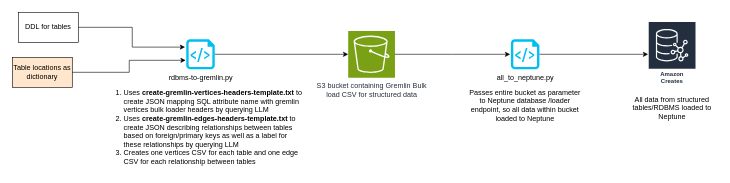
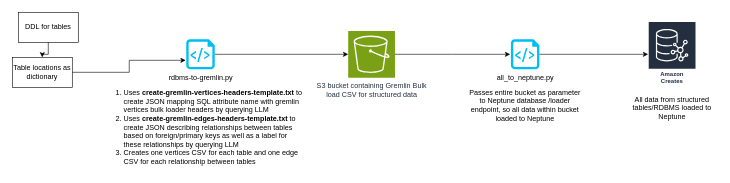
  <mxCell id="0" />
  <mxCell id="1" parent="0" />
  <mxCell id="2" value="DDL for tables" style="rounded=0;whiteSpace=wrap;html=1;" vertex="1" parent="1"><mxGeometry x="30" y="20" width="100" height="50" as="geometry" /></mxCell>
- <mxCell id="3" value="Table locations as dictionary" style="rounded=0;whiteSpace=wrap;html=1;fillColor=#ffe6cc;" vertex="1" parent="1"><mxGeometry x="20" y="95" width="100" height="50" as="geometry" /></mxCell>
+ <mxCell id="3" value="Table locations as dictionary" style="rounded=0;whiteSpace=wrap;html=1;" vertex="1" parent="1"><mxGeometry x="20" y="95" width="100" height="50" as="geometry" /></mxCell>
  <mxCell id="4" style="edgeStyle=orthogonalEdgeStyle;rounded=0;orthogonalLoop=1;jettySize=auto;html=1;" edge="1" parent="1" source="5" target="11"><mxGeometry relative="1" as="geometry" /></mxCell>
  <mxCell id="5" value="all_to_neptune.py" style="verticalLabelPosition=bottom;html=1;verticalAlign=top;align=center;strokeColor=none;fillColor=#00BEF2;shape=mxgraph.azure.script_file;pointerEvents=1;" vertex="1" parent="1"><mxGeometry x="851.25" y="65" width="47.5" height="50" as="geometry" /></mxCell>
  <mxCell id="6" value="&lt;ol&gt;&lt;li&gt;Uses &lt;b&gt;create-gremlin-vertices-headers-template.txt&lt;/b&gt; to create JSON mapping SQL attribute name with gremlin vertices bulk loader headers by querying LLM&lt;br&gt;&lt;/li&gt;&lt;li&gt;Uses &lt;b&gt;create-gremlin-edges-headers-template.txt&lt;/b&gt; to create JSON describing relationships between tables based on foreign/primary keys as well as a label for these relationships by querying LLM&lt;br&gt;&lt;/li&gt;&lt;li&gt;Creates one vertices CSV for each table and one edge CSV for each relationship between tables&lt;br&gt;&lt;/li&gt;&lt;/ol&gt;" style="text;strokeColor=none;fillColor=none;html=1;whiteSpace=wrap;verticalAlign=middle;overflow=hidden;" vertex="1" parent="1"><mxGeometry x="163.75" y="133" width="340" height="150" as="geometry" /></mxCell>
  <mxCell id="7" value="&lt;div&gt;S3 bucket containing Gremlin Bulk &lt;br&gt;&lt;/div&gt;&lt;div&gt;load CSV for structured data&lt;/div&gt;" style="sketch=0;points=[[0,0,0],[0.25,0,0],[0.5,0,0],[0.75,0,0],[1,0,0],[0,1,0],[0.25,1,0],[0.5,1,0],[0.75,1,0],[1,1,0],[0,0.25,0],[0,0.5,0],[0,0.75,0],[1,0.25,0],[1,0.5,0],[1,0.75,0]];outlineConnect=0;fontColor=#232F3E;fillColor=#7AA116;strokeColor=#ffffff;dashed=0;verticalLabelPosition=bottom;verticalAlign=top;align=center;html=1;fontSize=12;fontStyle=0;aspect=fixed;shape=mxgraph.aws4.resourceIcon;resIcon=mxgraph.aws4.s3;" vertex="1" parent="1"><mxGeometry x="580" y="51" width="78" height="78" as="geometry" /></mxCell>
  <mxCell id="8" style="edgeStyle=orthogonalEdgeStyle;rounded=0;orthogonalLoop=1;jettySize=auto;html=1;" edge="1" parent="1" source="9" target="7"><mxGeometry relative="1" as="geometry" /></mxCell>
  <mxCell id="9" value="rdbms-to-gremlin.py" style="verticalLabelPosition=bottom;html=1;verticalAlign=top;align=center;strokeColor=none;fillColor=#00BEF2;shape=mxgraph.azure.script_file;pointerEvents=1;" vertex="1" parent="1"><mxGeometry x="310" y="65" width="47.5" height="50" as="geometry" /></mxCell>
  <mxCell id="10" value="Passes entire bucket as parameter to Neptune database /loader endpoint, so all data within bucket loaded to Neptune" style="text;html=1;align=center;verticalAlign=middle;whiteSpace=wrap;rounded=0;" vertex="1" parent="1"><mxGeometry x="780" y="160" width="190" height="30" as="geometry" /></mxCell>
  <mxCell id="11" value="Amazon Creates" style="sketch=0;outlineConnect=0;fontColor=#232F3E;gradientColor=none;strokeColor=#ffffff;fillColor=#232F3E;dashed=0;verticalLabelPosition=middle;verticalAlign=bottom;align=center;html=1;whiteSpace=wrap;fontSize=10;fontStyle=1;spacing=3;shape=mxgraph.aws4.productIcon;prIcon=mxgraph.aws4.neptune;" vertex="1" parent="1"><mxGeometry x="1080" y="35" width="80" height="110" as="geometry" /></mxCell>
  <mxCell id="12" value="All data from structured tables/RDBMS loaded to Neptune" style="text;html=1;align=center;verticalAlign=middle;whiteSpace=wrap;rounded=0;" vertex="1" parent="1"><mxGeometry x="1045" y="165" width="150" height="30" as="geometry" /></mxCell>
- <mxCell id="13" style="edgeStyle=orthogonalEdgeStyle;rounded=0;orthogonalLoop=1;jettySize=auto;html=1;entryX=-0.042;entryY=0.26;entryDx=0;entryDy=0;entryPerimeter=0;" edge="1" parent="1" source="2" target="9"><mxGeometry relative="1" as="geometry" /></mxCell>
+ <mxCell id="13" style="edgeStyle=orthogonalEdgeStyle;rounded=0;orthogonalLoop=1;jettySize=auto;html=1;" edge="1" parent="1" source="2" target="3"><mxGeometry relative="1" as="geometry" /></mxCell>
  <mxCell id="14" style="edgeStyle=orthogonalEdgeStyle;rounded=0;orthogonalLoop=1;jettySize=auto;html=1;entryX=-0.021;entryY=0.7;entryDx=0;entryDy=0;entryPerimeter=0;" edge="1" parent="1" source="3" target="9"><mxGeometry relative="1" as="geometry" /></mxCell>
  <mxCell id="15" style="edgeStyle=orthogonalEdgeStyle;rounded=0;orthogonalLoop=1;jettySize=auto;html=1;" edge="1" parent="1" source="7"><mxGeometry relative="1" as="geometry"><mxPoint x="850" y="90" as="targetPoint" /></mxGeometry></mxCell>
